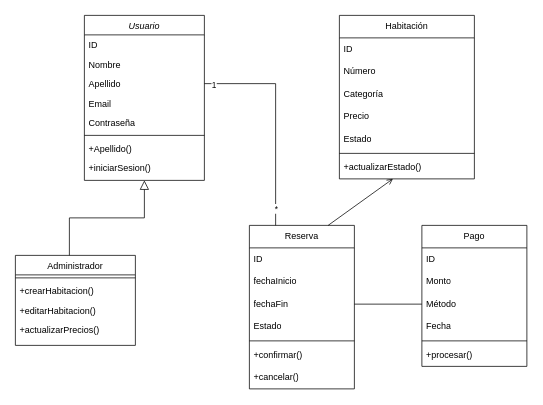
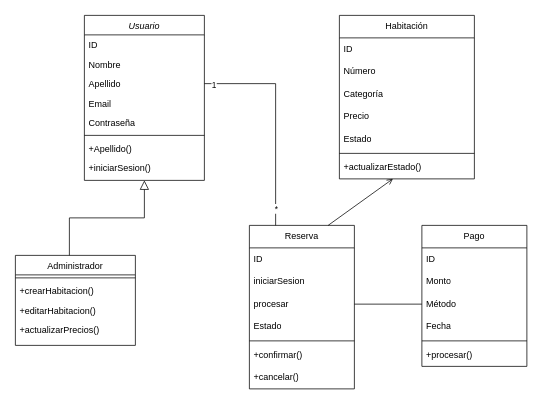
  <mxCell id="0" />
  <mxCell id="1" parent="0" />
  <mxCell id="2" value="Usuario" style="swimlane;fontStyle=2;align=center;verticalAlign=top;childLayout=stackLayout;horizontal=1;startSize=26;horizontalStack=0;resizeParent=1;resizeLast=0;collapsible=1;marginBottom=0;rounded=0;shadow=0;strokeWidth=1;" parent="1" vertex="1"><mxGeometry x="112" y="20" width="160" height="220" as="geometry"><mxRectangle x="230" y="140" width="160" height="26" as="alternateBounds" /></mxGeometry></mxCell>
  <mxCell id="3" value="ID" style="text;align=left;verticalAlign=top;spacingLeft=4;spacingRight=4;overflow=hidden;rotatable=0;points=[[0,0.5],[1,0.5]];portConstraint=eastwest;" parent="2" vertex="1"><mxGeometry y="26" width="160" height="26" as="geometry" /></mxCell>
  <mxCell id="4" value="Nombre" style="text;align=left;verticalAlign=top;spacingLeft=4;spacingRight=4;overflow=hidden;rotatable=0;points=[[0,0.5],[1,0.5]];portConstraint=eastwest;rounded=0;shadow=0;html=0;" parent="2" vertex="1"><mxGeometry y="52" width="160" height="26" as="geometry" /></mxCell>
  <mxCell id="5" value="Apellido" style="text;align=left;verticalAlign=top;spacingLeft=4;spacingRight=4;overflow=hidden;rotatable=0;points=[[0,0.5],[1,0.5]];portConstraint=eastwest;rounded=0;shadow=0;html=0;" parent="2" vertex="1"><mxGeometry y="78" width="160" height="26" as="geometry" /></mxCell>
  <mxCell id="6" value="Email" style="text;align=left;verticalAlign=top;spacingLeft=4;spacingRight=4;overflow=hidden;rotatable=0;points=[[0,0.5],[1,0.5]];portConstraint=eastwest;rounded=0;shadow=0;html=0;" vertex="1" parent="2"><mxGeometry y="104" width="160" height="26" as="geometry" /></mxCell>
  <mxCell id="7" value="Contraseña" style="text;align=left;verticalAlign=top;spacingLeft=4;spacingRight=4;overflow=hidden;rotatable=0;points=[[0,0.5],[1,0.5]];portConstraint=eastwest;rounded=0;shadow=0;html=0;" vertex="1" parent="2"><mxGeometry y="130" width="160" height="26" as="geometry" /></mxCell>
  <mxCell id="8" value="" style="line;html=1;strokeWidth=1;align=left;verticalAlign=middle;spacingTop=-1;spacingLeft=3;spacingRight=3;rotatable=0;labelPosition=right;points=[];portConstraint=eastwest;" parent="2" vertex="1"><mxGeometry y="156" width="160" height="8" as="geometry" /></mxCell>
  <mxCell id="9" value="+Apellido()" style="text;align=left;verticalAlign=top;spacingLeft=4;spacingRight=4;overflow=hidden;rotatable=0;points=[[0,0.5],[1,0.5]];portConstraint=eastwest;rounded=0;shadow=0;html=0;" vertex="1" parent="2"><mxGeometry y="164" width="160" height="26" as="geometry" /></mxCell>
  <mxCell id="10" value="+iniciarSesion()" style="text;align=left;verticalAlign=top;spacingLeft=4;spacingRight=4;overflow=hidden;rotatable=0;points=[[0,0.5],[1,0.5]];portConstraint=eastwest;rounded=0;shadow=0;html=0;" vertex="1" parent="2"><mxGeometry y="190" width="160" height="26" as="geometry" /></mxCell>
  <mxCell id="11" value="Administrador" style="swimlane;fontStyle=0;align=center;verticalAlign=top;childLayout=stackLayout;horizontal=1;startSize=26;horizontalStack=0;resizeParent=1;resizeLast=0;collapsible=1;marginBottom=0;rounded=0;shadow=0;strokeWidth=1;" parent="1" vertex="1"><mxGeometry x="20" y="340" width="160" height="120" as="geometry"><mxRectangle x="130" y="380" width="160" height="26" as="alternateBounds" /></mxGeometry></mxCell>
  <mxCell id="12" value="" style="line;html=1;strokeWidth=1;align=left;verticalAlign=middle;spacingTop=-1;spacingLeft=3;spacingRight=3;rotatable=0;labelPosition=right;points=[];portConstraint=eastwest;" parent="11" vertex="1"><mxGeometry y="26" width="160" height="8" as="geometry" /></mxCell>
  <mxCell id="13" value="+crearHabitacion()" style="text;align=left;verticalAlign=top;spacingLeft=4;spacingRight=4;overflow=hidden;rotatable=0;points=[[0,0.5],[1,0.5]];portConstraint=eastwest;" parent="11" vertex="1"><mxGeometry y="34" width="160" height="26" as="geometry" /></mxCell>
  <mxCell id="14" value="+editarHabitacion()" style="text;align=left;verticalAlign=top;spacingLeft=4;spacingRight=4;overflow=hidden;rotatable=0;points=[[0,0.5],[1,0.5]];portConstraint=eastwest;rounded=0;shadow=0;html=0;" parent="11" vertex="1"><mxGeometry y="60" width="160" height="26" as="geometry" /></mxCell>
  <mxCell id="15" value="+actualizarPrecios()" style="text;align=left;verticalAlign=top;spacingLeft=4;spacingRight=4;overflow=hidden;rotatable=0;points=[[0,0.5],[1,0.5]];portConstraint=eastwest;rounded=0;shadow=0;html=0;" vertex="1" parent="11"><mxGeometry y="86" width="160" height="26" as="geometry" /></mxCell>
  <mxCell id="16" value="" style="endArrow=block;endSize=10;endFill=0;shadow=0;strokeWidth=1;rounded=0;curved=0;edgeStyle=elbowEdgeStyle;elbow=vertical;exitX=0.5;exitY=0;exitDx=0;exitDy=0;" parent="1" target="2" edge="1"><mxGeometry width="160" relative="1" as="geometry"><mxPoint x="92" y="340" as="sourcePoint" /><mxPoint x="-48" y="183" as="targetPoint" /></mxGeometry></mxCell>
  <mxCell id="17" value="Habitación" style="swimlane;fontStyle=0;childLayout=stackLayout;horizontal=1;startSize=30;horizontalStack=0;resizeParent=1;resizeParentMax=0;resizeLast=0;collapsible=1;marginBottom=0;whiteSpace=wrap;html=1;" vertex="1" parent="1"><mxGeometry x="452" y="20" width="180" height="218" as="geometry" /></mxCell>
  <mxCell id="18" value="ID" style="text;strokeColor=none;fillColor=none;align=left;verticalAlign=middle;spacingLeft=4;spacingRight=4;overflow=hidden;points=[[0,0.5],[1,0.5]];portConstraint=eastwest;rotatable=0;whiteSpace=wrap;html=1;" vertex="1" parent="17"><mxGeometry y="30" width="180" height="30" as="geometry" /></mxCell>
  <mxCell id="19" value="Número" style="text;strokeColor=none;fillColor=none;align=left;verticalAlign=middle;spacingLeft=4;spacingRight=4;overflow=hidden;points=[[0,0.5],[1,0.5]];portConstraint=eastwest;rotatable=0;whiteSpace=wrap;html=1;" vertex="1" parent="17"><mxGeometry y="60" width="180" height="30" as="geometry" /></mxCell>
  <mxCell id="20" value="Categoría" style="text;strokeColor=none;fillColor=none;align=left;verticalAlign=middle;spacingLeft=4;spacingRight=4;overflow=hidden;points=[[0,0.5],[1,0.5]];portConstraint=eastwest;rotatable=0;whiteSpace=wrap;html=1;" vertex="1" parent="17"><mxGeometry y="90" width="180" height="30" as="geometry" /></mxCell>
  <mxCell id="21" value="Precio" style="text;strokeColor=none;fillColor=none;align=left;verticalAlign=middle;spacingLeft=4;spacingRight=4;overflow=hidden;points=[[0,0.5],[1,0.5]];portConstraint=eastwest;rotatable=0;whiteSpace=wrap;html=1;" vertex="1" parent="17"><mxGeometry y="120" width="180" height="30" as="geometry" /></mxCell>
  <mxCell id="22" value="Estado" style="text;strokeColor=none;fillColor=none;align=left;verticalAlign=middle;spacingLeft=4;spacingRight=4;overflow=hidden;points=[[0,0.5],[1,0.5]];portConstraint=eastwest;rotatable=0;whiteSpace=wrap;html=1;" vertex="1" parent="17"><mxGeometry y="150" width="180" height="30" as="geometry" /></mxCell>
  <mxCell id="23" value="" style="line;html=1;strokeWidth=1;align=left;verticalAlign=middle;spacingTop=-1;spacingLeft=3;spacingRight=3;rotatable=0;labelPosition=right;points=[];portConstraint=eastwest;" vertex="1" parent="17"><mxGeometry y="180" width="180" height="8" as="geometry" /></mxCell>
  <mxCell id="24" value="+actualizarEstado()" style="text;strokeColor=none;fillColor=none;align=left;verticalAlign=middle;spacingLeft=4;spacingRight=4;overflow=hidden;points=[[0,0.5],[1,0.5]];portConstraint=eastwest;rotatable=0;whiteSpace=wrap;html=1;" vertex="1" parent="17"><mxGeometry y="188" width="180" height="30" as="geometry" /></mxCell>
  <mxCell id="25" value="Reserva" style="swimlane;fontStyle=0;childLayout=stackLayout;horizontal=1;startSize=30;horizontalStack=0;resizeParent=1;resizeParentMax=0;resizeLast=0;collapsible=1;marginBottom=0;whiteSpace=wrap;html=1;" vertex="1" parent="1"><mxGeometry x="332" y="300" width="140" height="218" as="geometry" /></mxCell>
  <mxCell id="26" value="ID" style="text;strokeColor=none;fillColor=none;align=left;verticalAlign=middle;spacingLeft=4;spacingRight=4;overflow=hidden;points=[[0,0.5],[1,0.5]];portConstraint=eastwest;rotatable=0;whiteSpace=wrap;html=1;" vertex="1" parent="25"><mxGeometry y="30" width="140" height="30" as="geometry" /></mxCell>
- <mxCell id="27" value="fechaInicio" style="text;strokeColor=none;fillColor=none;align=left;verticalAlign=middle;spacingLeft=4;spacingRight=4;overflow=hidden;points=[[0,0.5],[1,0.5]];portConstraint=eastwest;rotatable=0;whiteSpace=wrap;html=1;" vertex="1" parent="25"><mxGeometry y="60" width="140" height="30" as="geometry" /></mxCell>
- <mxCell id="28" value="fechaFin" style="text;strokeColor=none;fillColor=none;align=left;verticalAlign=middle;spacingLeft=4;spacingRight=4;overflow=hidden;points=[[0,0.5],[1,0.5]];portConstraint=eastwest;rotatable=0;whiteSpace=wrap;html=1;" vertex="1" parent="25"><mxGeometry y="90" width="140" height="30" as="geometry" /></mxCell>
+ <mxCell id="27" value="iniciarSesion" style="text;strokeColor=none;fillColor=none;align=left;verticalAlign=middle;spacingLeft=4;spacingRight=4;overflow=hidden;points=[[0,0.5],[1,0.5]];portConstraint=eastwest;rotatable=0;whiteSpace=wrap;html=1;" vertex="1" parent="25"><mxGeometry y="60" width="140" height="30" as="geometry" /></mxCell>
+ <mxCell id="28" value="procesar" style="text;strokeColor=none;fillColor=none;align=left;verticalAlign=middle;spacingLeft=4;spacingRight=4;overflow=hidden;points=[[0,0.5],[1,0.5]];portConstraint=eastwest;rotatable=0;whiteSpace=wrap;html=1;" vertex="1" parent="25"><mxGeometry y="90" width="140" height="30" as="geometry" /></mxCell>
  <mxCell id="29" value="Estado" style="text;strokeColor=none;fillColor=none;align=left;verticalAlign=middle;spacingLeft=4;spacingRight=4;overflow=hidden;points=[[0,0.5],[1,0.5]];portConstraint=eastwest;rotatable=0;whiteSpace=wrap;html=1;" vertex="1" parent="25"><mxGeometry y="120" width="140" height="30" as="geometry" /></mxCell>
  <mxCell id="30" value="" style="line;html=1;strokeWidth=1;align=left;verticalAlign=middle;spacingTop=-1;spacingLeft=3;spacingRight=3;rotatable=0;labelPosition=right;points=[];portConstraint=eastwest;" vertex="1" parent="25"><mxGeometry y="150" width="140" height="8" as="geometry" /></mxCell>
  <mxCell id="31" value="+confirmar()" style="text;strokeColor=none;fillColor=none;align=left;verticalAlign=middle;spacingLeft=4;spacingRight=4;overflow=hidden;points=[[0,0.5],[1,0.5]];portConstraint=eastwest;rotatable=0;whiteSpace=wrap;html=1;" vertex="1" parent="25"><mxGeometry y="158" width="140" height="30" as="geometry" /></mxCell>
  <mxCell id="32" value="+cancelar()" style="text;strokeColor=none;fillColor=none;align=left;verticalAlign=middle;spacingLeft=4;spacingRight=4;overflow=hidden;points=[[0,0.5],[1,0.5]];portConstraint=eastwest;rotatable=0;whiteSpace=wrap;html=1;" vertex="1" parent="25"><mxGeometry y="188" width="140" height="30" as="geometry" /></mxCell>
  <mxCell id="33" value="Pago" style="swimlane;fontStyle=0;childLayout=stackLayout;horizontal=1;startSize=30;horizontalStack=0;resizeParent=1;resizeParentMax=0;resizeLast=0;collapsible=1;marginBottom=0;whiteSpace=wrap;html=1;" vertex="1" parent="1"><mxGeometry x="562" y="300" width="140" height="188" as="geometry" /></mxCell>
  <mxCell id="34" value="ID" style="text;strokeColor=none;fillColor=none;align=left;verticalAlign=middle;spacingLeft=4;spacingRight=4;overflow=hidden;points=[[0,0.5],[1,0.5]];portConstraint=eastwest;rotatable=0;whiteSpace=wrap;html=1;" vertex="1" parent="33"><mxGeometry y="30" width="140" height="30" as="geometry" /></mxCell>
  <mxCell id="35" value="Monto" style="text;strokeColor=none;fillColor=none;align=left;verticalAlign=middle;spacingLeft=4;spacingRight=4;overflow=hidden;points=[[0,0.5],[1,0.5]];portConstraint=eastwest;rotatable=0;whiteSpace=wrap;html=1;" vertex="1" parent="33"><mxGeometry y="60" width="140" height="30" as="geometry" /></mxCell>
  <mxCell id="36" value="Método" style="text;strokeColor=none;fillColor=none;align=left;verticalAlign=middle;spacingLeft=4;spacingRight=4;overflow=hidden;points=[[0,0.5],[1,0.5]];portConstraint=eastwest;rotatable=0;whiteSpace=wrap;html=1;" vertex="1" parent="33"><mxGeometry y="90" width="140" height="30" as="geometry" /></mxCell>
  <mxCell id="37" value="Fecha" style="text;strokeColor=none;fillColor=none;align=left;verticalAlign=middle;spacingLeft=4;spacingRight=4;overflow=hidden;points=[[0,0.5],[1,0.5]];portConstraint=eastwest;rotatable=0;whiteSpace=wrap;html=1;" vertex="1" parent="33"><mxGeometry y="120" width="140" height="30" as="geometry" /></mxCell>
  <mxCell id="38" value="" style="line;html=1;strokeWidth=1;align=left;verticalAlign=middle;spacingTop=-1;spacingLeft=3;spacingRight=3;rotatable=0;labelPosition=right;points=[];portConstraint=eastwest;" vertex="1" parent="33"><mxGeometry y="150" width="140" height="8" as="geometry" /></mxCell>
  <mxCell id="39" value="+procesar()" style="text;strokeColor=none;fillColor=none;align=left;verticalAlign=middle;spacingLeft=4;spacingRight=4;overflow=hidden;points=[[0,0.5],[1,0.5]];portConstraint=eastwest;rotatable=0;whiteSpace=wrap;html=1;" vertex="1" parent="33"><mxGeometry y="158" width="140" height="30" as="geometry" /></mxCell>
  <mxCell id="40" style="edgeStyle=orthogonalEdgeStyle;rounded=0;orthogonalLoop=1;jettySize=auto;html=1;exitX=1;exitY=0.5;exitDx=0;exitDy=0;entryX=0.25;entryY=0;entryDx=0;entryDy=0;endArrow=none;" edge="1" parent="1" source="5" target="25"><mxGeometry relative="1" as="geometry" /></mxCell>
  <mxCell id="41" value="1" style="edgeLabel;html=1;align=center;verticalAlign=middle;resizable=0;points=[];" vertex="1" connectable="0" parent="40"><mxGeometry x="-0.912" y="-1" relative="1" as="geometry"><mxPoint as="offset" /></mxGeometry></mxCell>
  <mxCell id="42" value="*" style="edgeLabel;html=1;align=center;verticalAlign=middle;resizable=0;points=[];" vertex="1" connectable="0" parent="40"><mxGeometry x="0.838" relative="1" as="geometry"><mxPoint as="offset" /></mxGeometry></mxCell>
  <mxCell id="43" value="" style="endArrow=open;html=1;rounded=0;exitX=0.75;exitY=0;exitDx=0;exitDy=0;entryX=0.397;entryY=0.997;entryDx=0;entryDy=0;entryPerimeter=0;" edge="1" parent="1" source="25" target="24"><mxGeometry width="50" height="50" relative="1" as="geometry"><mxPoint x="442" y="300" as="sourcePoint" /><mxPoint x="492" y="250" as="targetPoint" /></mxGeometry></mxCell>
  <mxCell id="44" value="" style="endArrow=none;dashed=0;html=1;rounded=0;entryX=1;entryY=0.5;entryDx=0;entryDy=0;exitX=0;exitY=0.5;exitDx=0;exitDy=0;" edge="1" parent="1" source="36" target="28"><mxGeometry width="50" height="50" relative="1" as="geometry"><mxPoint x="492" y="280" as="sourcePoint" /><mxPoint x="542" y="230" as="targetPoint" /></mxGeometry></mxCell>
